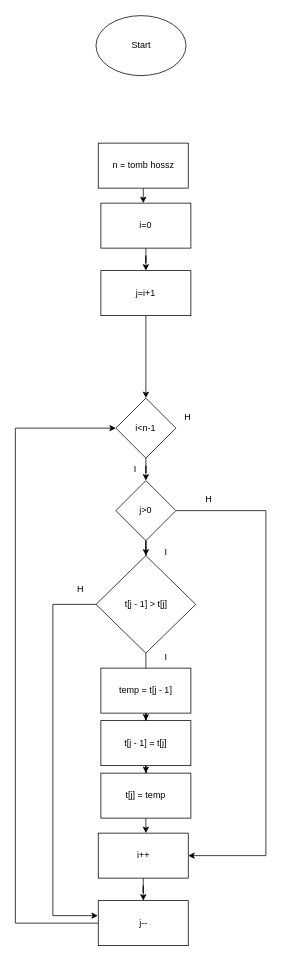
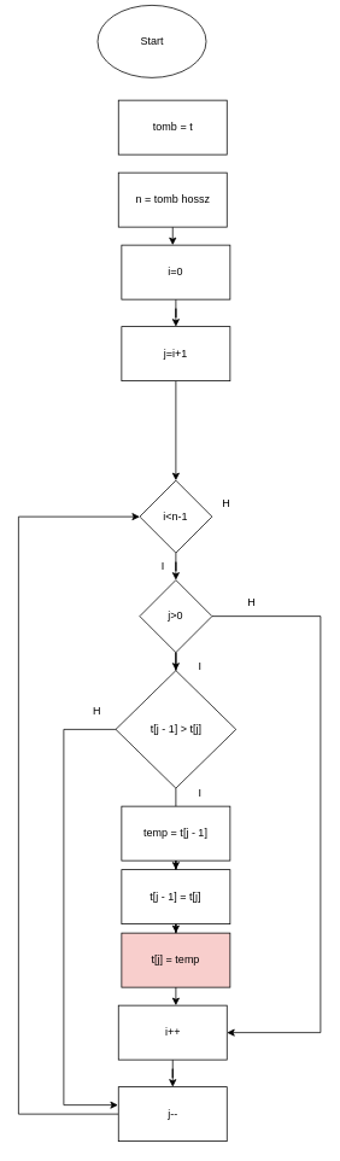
  <mxCell id="0" />
  <mxCell id="1" parent="0" />
  <mxCell id="2" value="" style="edgeStyle=orthogonalEdgeStyle;rounded=0;orthogonalLoop=1;jettySize=auto;html=1;" parent="1" source="25" target="5" edge="1"><mxGeometry relative="1" as="geometry"><Array as="points"><mxPoint x="190.5" y="210" /><mxPoint x="190.5" y="210" /></Array></mxGeometry></mxCell>
- <mxCell id="3" value="Start&lt;br&gt;" style="ellipse;whiteSpace=wrap;html=1;" parent="1" vertex="1"><mxGeometry x="127.5" y="20" width="120" height="80" as="geometry" /></mxCell>
+ <mxCell id="3" value="Start&lt;br&gt;" style="ellipse;whiteSpace=wrap;html=1;" parent="1" vertex="1"><mxGeometry x="107.5" y="5" width="120" height="80" as="geometry" /></mxCell>
  <mxCell id="4" value="" style="edgeStyle=orthogonalEdgeStyle;rounded=0;orthogonalLoop=1;jettySize=auto;html=1;" parent="1" source="5" target="7" edge="1"><mxGeometry relative="1" as="geometry" /></mxCell>
  <mxCell id="5" value="i=0" style="whiteSpace=wrap;html=1;" parent="1" vertex="1"><mxGeometry x="134" y="270" width="120" height="60" as="geometry" /></mxCell>
  <mxCell id="6" value="" style="edgeStyle=orthogonalEdgeStyle;rounded=0;orthogonalLoop=1;jettySize=auto;html=1;" parent="1" source="7" target="9" edge="1"><mxGeometry relative="1" as="geometry" /></mxCell>
  <mxCell id="7" value="j=i+1" style="whiteSpace=wrap;html=1;" parent="1" vertex="1"><mxGeometry x="134" y="360" width="120" height="60" as="geometry" /></mxCell>
  <mxCell id="8" value="" style="edgeStyle=orthogonalEdgeStyle;rounded=0;orthogonalLoop=1;jettySize=auto;html=1;" parent="1" source="30" target="13" edge="1"><mxGeometry relative="1" as="geometry"><Array as="points"><mxPoint x="194" y="960" /><mxPoint x="194" y="960" /></Array></mxGeometry></mxCell>
  <mxCell id="9" value="i&amp;lt;n-1" style="rhombus;whiteSpace=wrap;html=1;" parent="1" vertex="1"><mxGeometry x="154" y="530" width="80" height="80" as="geometry" /></mxCell>
  <mxCell id="10" value="I&lt;br&gt;" style="text;html=1;strokeColor=none;fillColor=none;align=center;verticalAlign=middle;whiteSpace=wrap;rounded=0;" parent="1" vertex="1"><mxGeometry x="150" y="610" width="60" height="30" as="geometry" /></mxCell>
  <mxCell id="11" style="edgeStyle=orthogonalEdgeStyle;rounded=0;orthogonalLoop=1;jettySize=auto;html=1;entryX=1;entryY=0.5;entryDx=0;entryDy=0;" parent="1" source="28" target="13" edge="1"><mxGeometry relative="1" as="geometry"><Array as="points"><mxPoint x="354" y="680" /><mxPoint x="354" y="1140" /></Array></mxGeometry></mxCell>
  <mxCell id="12" value="" style="edgeStyle=orthogonalEdgeStyle;rounded=0;orthogonalLoop=1;jettySize=auto;html=1;" edge="1" parent="1" source="13" target="16"><mxGeometry relative="1" as="geometry" /></mxCell>
  <mxCell id="13" value="i++&lt;br&gt;" style="whiteSpace=wrap;html=1;" parent="1" vertex="1"><mxGeometry x="130.5" y="1110" width="120" height="60" as="geometry" /></mxCell>
  <mxCell id="14" value="H" style="text;html=1;strokeColor=none;fillColor=none;align=center;verticalAlign=middle;whiteSpace=wrap;rounded=0;" parent="1" vertex="1"><mxGeometry x="220" y="540" width="60" height="30" as="geometry" /></mxCell>
  <mxCell id="15" style="edgeStyle=orthogonalEdgeStyle;rounded=0;orthogonalLoop=1;jettySize=auto;html=1;entryX=0;entryY=0.5;entryDx=0;entryDy=0;" edge="1" parent="1" source="16" target="9"><mxGeometry relative="1" as="geometry"><mxPoint x="150" y="570" as="targetPoint" /><Array as="points"><mxPoint x="20" y="1230" /><mxPoint x="20" y="570" /></Array></mxGeometry></mxCell>
  <mxCell id="16" value="j--" style="whiteSpace=wrap;html=1;" parent="1" vertex="1"><mxGeometry x="130.5" y="1200" width="120" height="60" as="geometry" /></mxCell>
  <mxCell id="17" style="edgeStyle=orthogonalEdgeStyle;rounded=0;orthogonalLoop=1;jettySize=auto;html=1;" parent="1" source="30" edge="1"><mxGeometry relative="1" as="geometry"><mxPoint x="130" y="1220" as="targetPoint" /><Array as="points"><mxPoint x="70" y="805" /><mxPoint x="70" y="1220" /></Array></mxGeometry></mxCell>
  <mxCell id="18" value="" style="edgeStyle=orthogonalEdgeStyle;rounded=0;orthogonalLoop=1;jettySize=auto;html=1;" parent="1" source="19" target="21" edge="1"><mxGeometry relative="1" as="geometry" /></mxCell>
  <mxCell id="19" value="temp = t[j - 1]" style="whiteSpace=wrap;html=1;" parent="1" vertex="1"><mxGeometry x="134" y="890" width="120" height="60" as="geometry" /></mxCell>
  <mxCell id="20" value="" style="edgeStyle=orthogonalEdgeStyle;rounded=0;orthogonalLoop=1;jettySize=auto;html=1;" parent="1" source="21" target="22" edge="1"><mxGeometry relative="1" as="geometry" /></mxCell>
  <mxCell id="21" value="t[j - 1] = t[j]" style="whiteSpace=wrap;html=1;" parent="1" vertex="1"><mxGeometry x="134" y="960" width="120" height="60" as="geometry" /></mxCell>
- <mxCell id="22" value="t[j] = temp" style="whiteSpace=wrap;html=1;" parent="1" vertex="1"><mxGeometry x="134" y="1030" width="120" height="60" as="geometry" /></mxCell>
+ <mxCell id="22" value="t[j] = temp" style="whiteSpace=wrap;html=1;fillColor=#f8cecc;" parent="1" vertex="1"><mxGeometry x="134" y="1030" width="120" height="60" as="geometry" /></mxCell>
  <mxCell id="23" value="I&lt;br&gt;" style="text;html=1;strokeColor=none;fillColor=none;align=center;verticalAlign=middle;whiteSpace=wrap;rounded=0;" parent="1" vertex="1"><mxGeometry x="190.5" y="860" width="60" height="30" as="geometry" /></mxCell>
  <mxCell id="24" value="H&lt;br&gt;" style="text;html=1;strokeColor=none;fillColor=none;align=center;verticalAlign=middle;whiteSpace=wrap;rounded=0;" parent="1" vertex="1"><mxGeometry x="77" y="770" width="60" height="30" as="geometry" /></mxCell>
  <mxCell id="25" value="n = tomb hossz" style="rounded=0;whiteSpace=wrap;html=1;" parent="1" vertex="1"><mxGeometry x="130.5" y="190" width="120" height="60" as="geometry" /></mxCell>
+ <mxCell id="26" value="tomb = t" style="rounded=0;whiteSpace=wrap;html=1;" vertex="1" parent="1"><mxGeometry x="130.5" y="110" width="120" height="60" as="geometry" /></mxCell>
  <mxCell id="27" value="" style="edgeStyle=orthogonalEdgeStyle;rounded=0;orthogonalLoop=1;jettySize=auto;html=1;" edge="1" parent="1" source="9" target="28"><mxGeometry relative="1" as="geometry"><mxPoint x="194" y="540" as="sourcePoint" /><mxPoint x="197" y="1110" as="targetPoint" /></mxGeometry></mxCell>
  <mxCell id="28" value="j&amp;gt;0" style="rhombus;whiteSpace=wrap;html=1;" parent="1" vertex="1"><mxGeometry x="154" y="640" width="80" height="80" as="geometry" /></mxCell>
  <mxCell id="29" value="" style="edgeStyle=orthogonalEdgeStyle;rounded=0;orthogonalLoop=1;jettySize=auto;html=1;" edge="1" parent="1" source="28" target="30"><mxGeometry relative="1" as="geometry"><mxPoint x="200" y="714" as="sourcePoint" /><mxPoint x="197" y="1110" as="targetPoint" /><Array as="points" /></mxGeometry></mxCell>
  <mxCell id="30" value="t[j - 1] &amp;gt; t[j]" style="rhombus;whiteSpace=wrap;html=1;" parent="1" vertex="1"><mxGeometry x="127.5" y="740" width="133" height="130" as="geometry" /></mxCell>
  <mxCell id="31" value="H" style="text;html=1;strokeColor=none;fillColor=none;align=center;verticalAlign=middle;whiteSpace=wrap;rounded=0;" vertex="1" parent="1"><mxGeometry x="247.5" y="650" width="60" height="30" as="geometry" /></mxCell>
  <mxCell id="32" value="I&lt;br&gt;" style="text;html=1;strokeColor=none;fillColor=none;align=center;verticalAlign=middle;whiteSpace=wrap;rounded=0;" vertex="1" parent="1"><mxGeometry x="190.5" y="720" width="60" height="30" as="geometry" /></mxCell>
